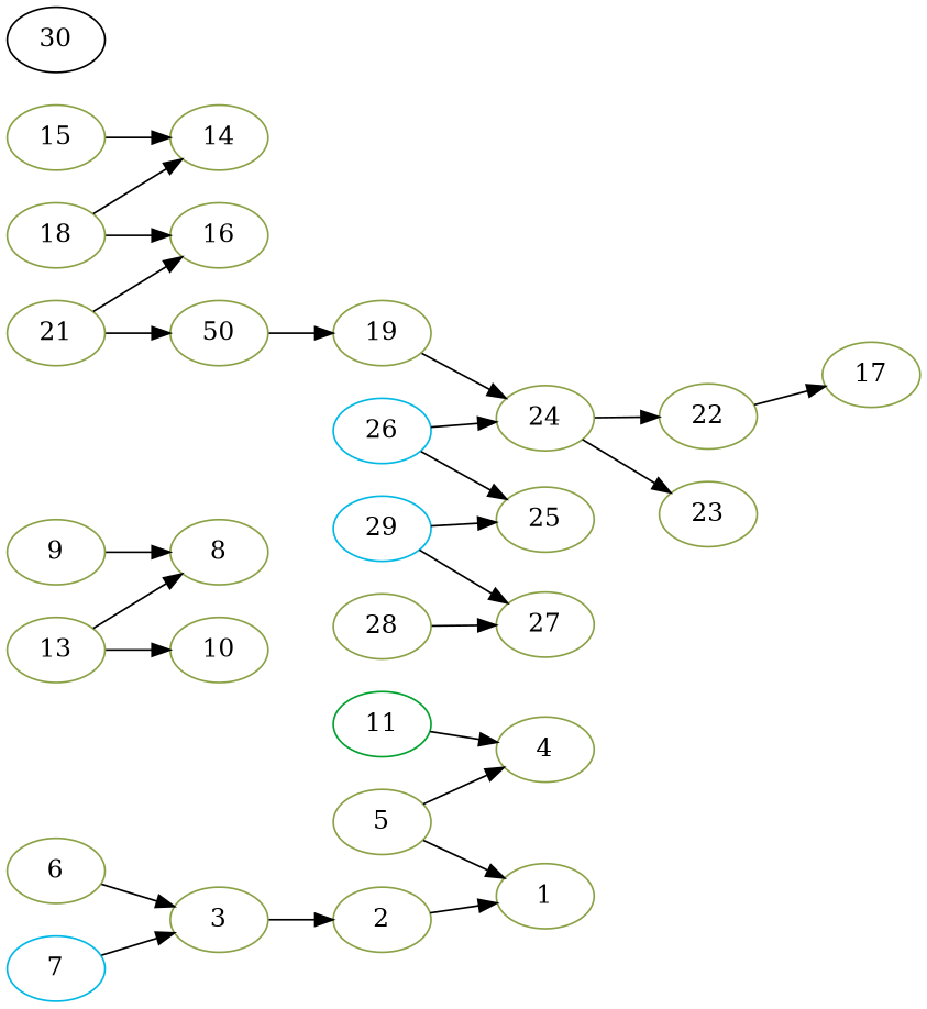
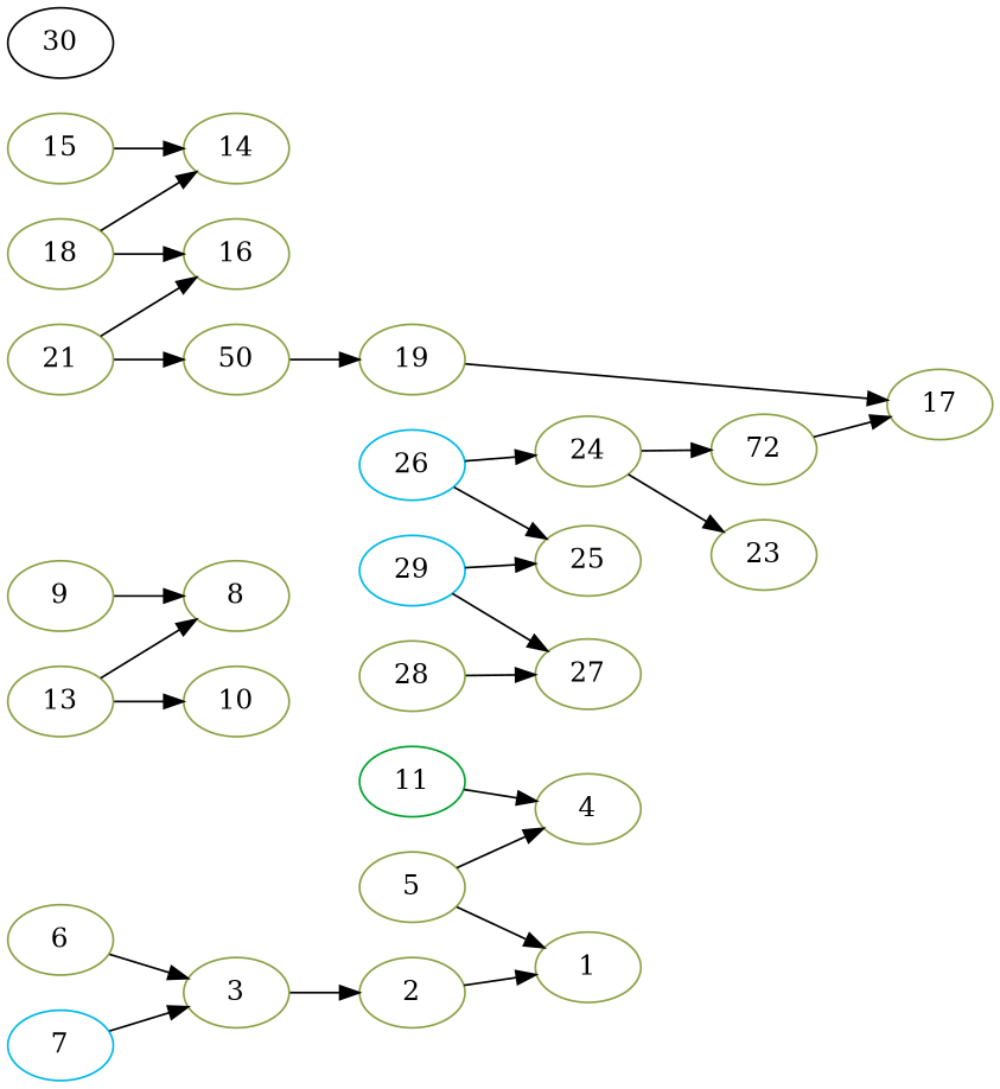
  digraph {
    rankdir=LR
    node [color="#8aa145"]
    edge [color=black]
    11 [color="#00a12e"]
    4
    5
    1
    2
    3
    6
    9
    8
    7 [color="#00b8e6"]
    13
    10
    15
    14
    18
    16
    21
    n18 [label=50]
    19
    17
-   22
+   22 [label=72]
    24
    23
    29 [color="#00b8e6"]
    25
    27
    28
    26 [color="#00b8e6"]
    30 [color=black]
    11 -> 4
    5 -> 4
    5 -> 1
    2 -> 1
    3 -> 2
    6 -> 3
    9 -> 8
    7 -> 3
    13 -> 8
    13 -> 10
    15 -> 14
    18 -> 14
    18 -> 16
    21 -> 16
    21 -> n18
    n18 -> 19
-   19 -> 24
+   19 -> 17
    22 -> 17
    24 -> 22
    24 -> 23
    29 -> 25
    29 -> 27
    28 -> 27
    26 -> 24
    26 -> 25
  }
